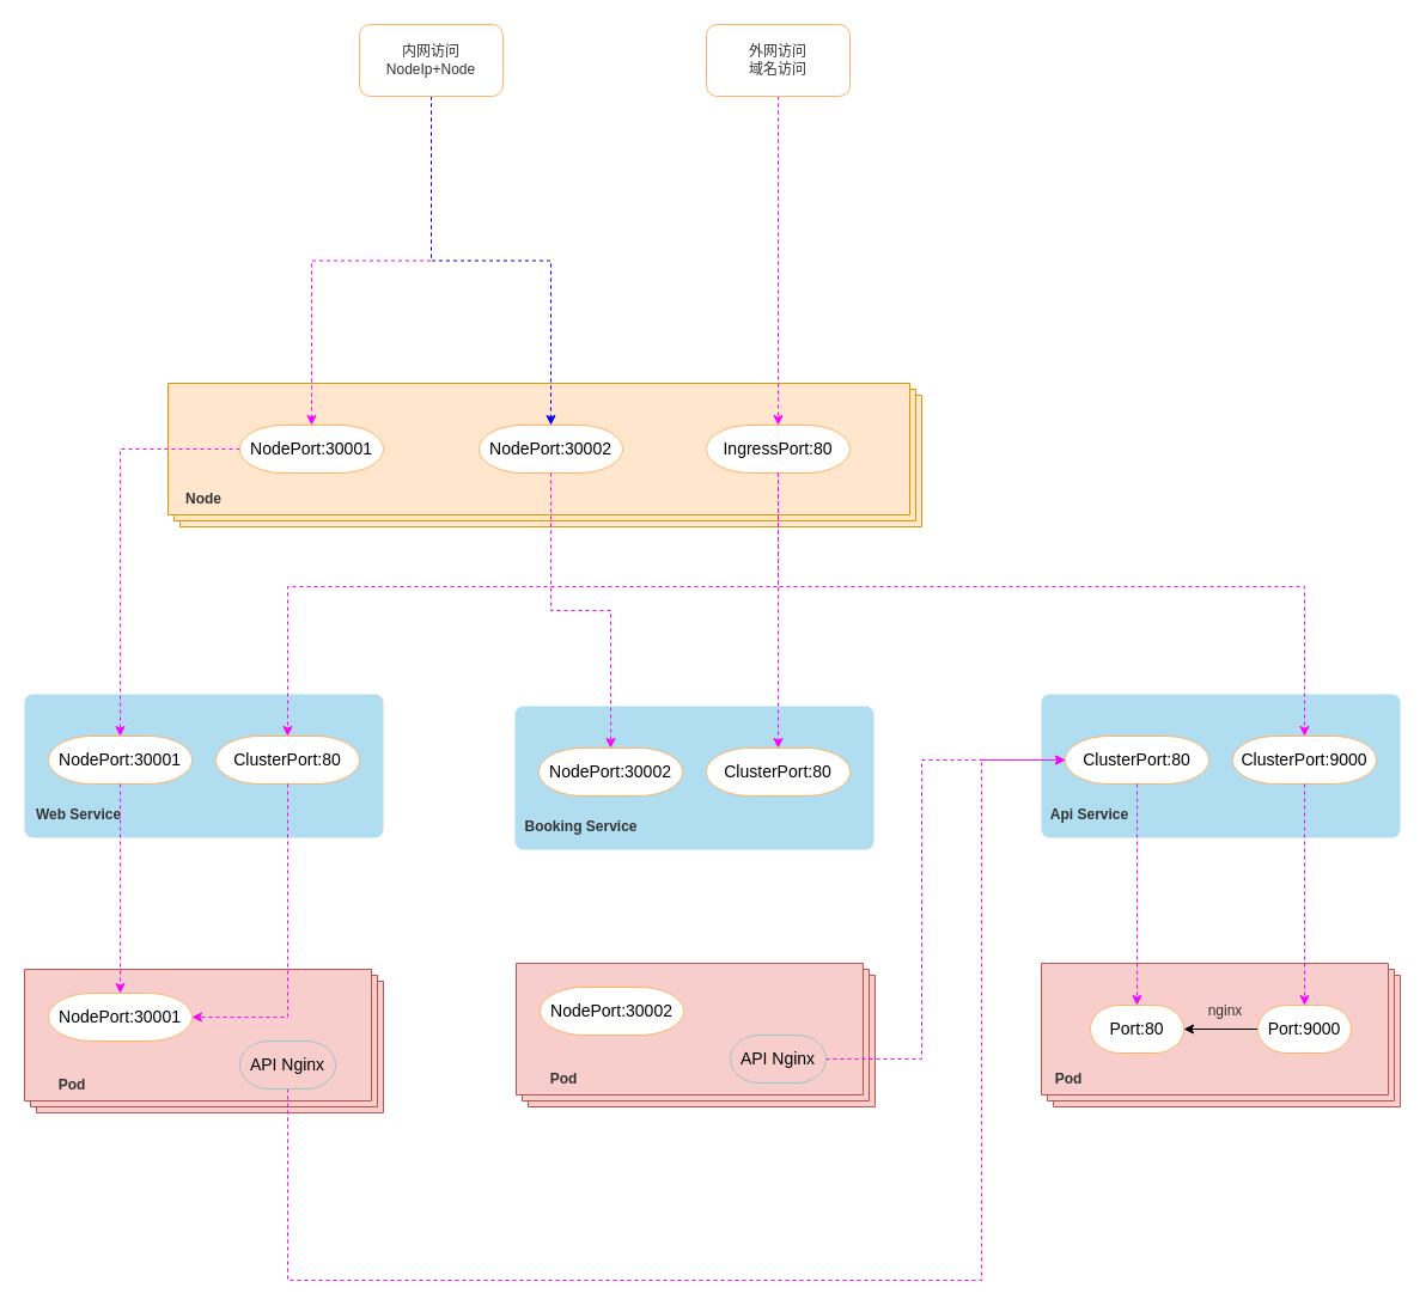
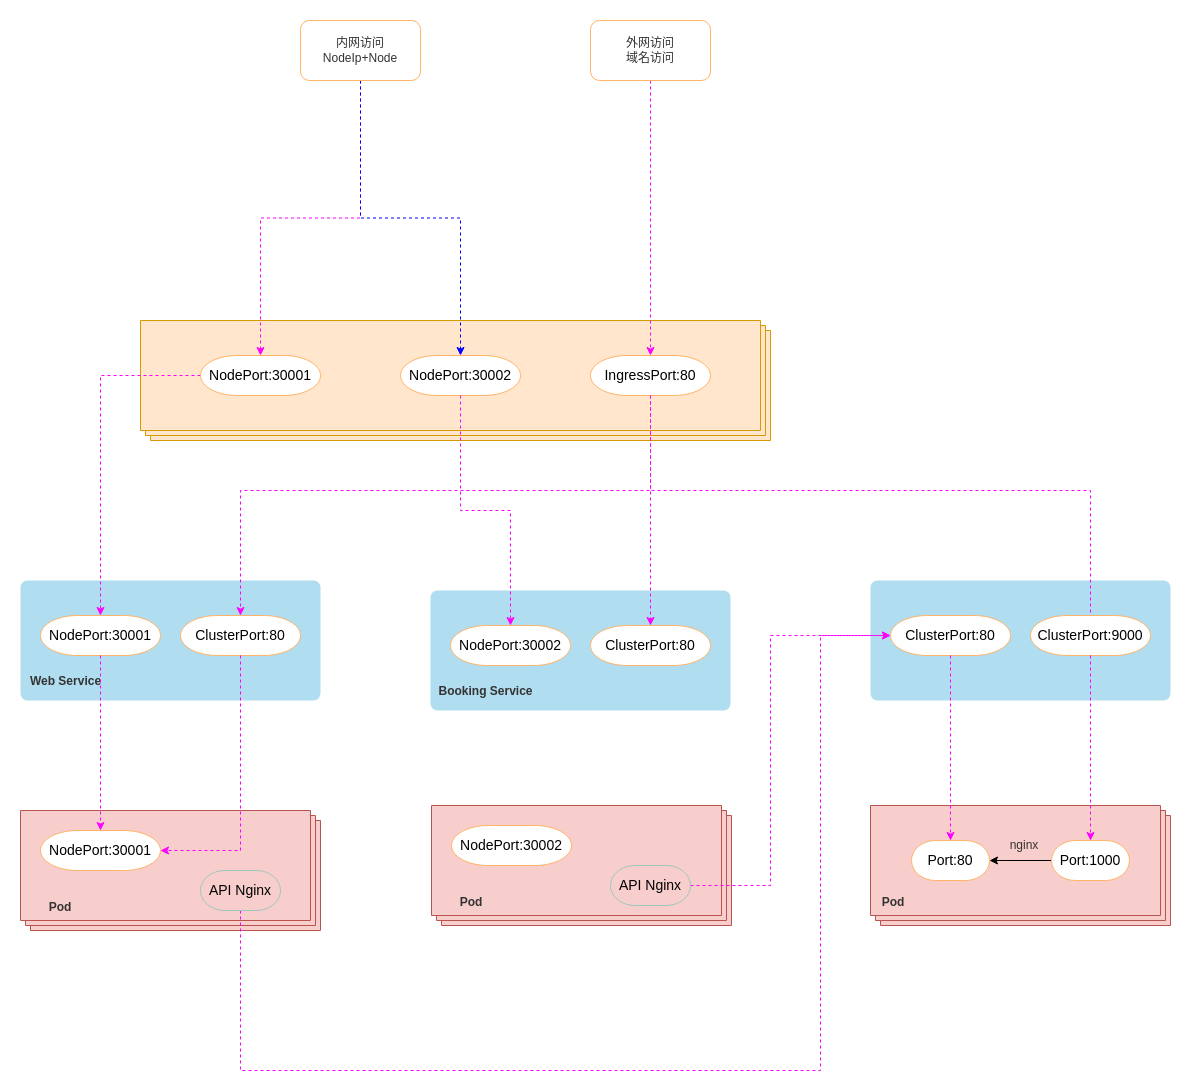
  <mxCell id="0" />
  <mxCell id="1" parent="0" />
  <mxCell id="2" value="" style="rounded=1;whiteSpace=wrap;html=1;absoluteArcSize=1;arcSize=14;strokeWidth=2;dashed=1;dashPattern=1 2;fillColor=#b1ddf0;strokeColor=none;fontSize=14;fontStyle=1" vertex="1" parent="1"><mxGeometry x="20" y="580" width="300" height="120" as="geometry" /></mxCell>
  <mxCell id="3" value="" style="verticalLabelPosition=bottom;verticalAlign=top;html=1;shape=mxgraph.basic.layered_rect;dx=10;outlineConnect=0;fontSize=14;strokeColor=#d79b00;strokeWidth=1;fillColor=#ffe6cc;" vertex="1" parent="1"><mxGeometry x="140" y="320" width="630" height="120" as="geometry" /></mxCell>
  <mxCell id="4" style="edgeStyle=orthogonalEdgeStyle;rounded=0;orthogonalLoop=1;jettySize=auto;html=1;dashed=1;fontSize=12;fontColor=#333333;strokeColor=#FF00FF;" edge="1" parent="1" source="5" target="12"><mxGeometry relative="1" as="geometry"><Array as="points"><mxPoint x="650" y="490" /><mxPoint x="240" y="490" /></Array></mxGeometry></mxCell>
  <mxCell id="5" value="IngressPort:80" style="strokeWidth=1;html=1;shape=mxgraph.flowchart.terminator;whiteSpace=wrap;fontSize=14;strokeColor=#FFB366;" vertex="1" parent="1"><mxGeometry x="590" y="355" width="120" height="40" as="geometry" /></mxCell>
- <mxCell id="6" value="&lt;font style=&quot;font-size: 12px;&quot; color=&quot;#333333&quot;&gt;Node&lt;/font&gt;" style="text;html=1;strokeColor=none;fillColor=none;align=center;verticalAlign=middle;whiteSpace=wrap;rounded=0;fontSize=16;fontStyle=1;fontColor=#FFB570;" vertex="1" parent="1"><mxGeometry x="140" y="400" width="60" height="30" as="geometry" /></mxCell>
  <mxCell id="7" style="edgeStyle=orthogonalEdgeStyle;rounded=0;orthogonalLoop=1;jettySize=auto;html=1;entryX=0.5;entryY=0;entryDx=0;entryDy=0;dashed=1;fontSize=12;fontColor=#333333;strokeColor=#FF00FF;entryPerimeter=0;" edge="1" parent="1" source="8" target="11"><mxGeometry relative="1" as="geometry" /></mxCell>
  <mxCell id="8" value="NodePort:30001" style="strokeWidth=1;html=1;shape=mxgraph.flowchart.terminator;whiteSpace=wrap;fontSize=14;strokeColor=#FFB366;" vertex="1" parent="1"><mxGeometry x="200" y="355" width="120" height="40" as="geometry" /></mxCell>
  <mxCell id="9" value="NodePort:30002" style="strokeWidth=1;html=1;shape=mxgraph.flowchart.terminator;whiteSpace=wrap;fontSize=14;strokeColor=#FFB366;" vertex="1" parent="1"><mxGeometry x="400" y="355" width="120" height="40" as="geometry" /></mxCell>
  <mxCell id="10" value="&lt;font color=&quot;#333333&quot; style=&quot;font-size: 12px;&quot;&gt;Web Service&lt;/font&gt;" style="text;html=1;strokeColor=none;fillColor=none;align=center;verticalAlign=middle;whiteSpace=wrap;rounded=0;fontSize=12;fontStyle=1;fontColor=#FFB570;" vertex="1" parent="1"><mxGeometry x="21" y="666" width="89" height="30" as="geometry" /></mxCell>
  <mxCell id="11" value="NodePort:30001" style="strokeWidth=1;html=1;shape=mxgraph.flowchart.terminator;whiteSpace=wrap;fontSize=14;strokeColor=#FFB366;" vertex="1" parent="1"><mxGeometry x="40" y="615" width="120" height="40" as="geometry" /></mxCell>
  <mxCell id="12" value="ClusterPort:80" style="strokeWidth=1;html=1;shape=mxgraph.flowchart.terminator;whiteSpace=wrap;fontSize=14;strokeColor=#FFB366;" vertex="1" parent="1"><mxGeometry x="180" y="615" width="120" height="40" as="geometry" /></mxCell>
  <mxCell id="13" value="" style="rounded=1;whiteSpace=wrap;html=1;absoluteArcSize=1;arcSize=14;strokeWidth=2;dashed=1;dashPattern=1 2;fillColor=#b1ddf0;strokeColor=none;fontSize=14;fontStyle=1" vertex="1" parent="1"><mxGeometry x="430" y="590" width="300" height="120" as="geometry" /></mxCell>
  <mxCell id="14" value="&lt;font color=&quot;#333333&quot; style=&quot;font-size: 12px;&quot;&gt;Booking Service&lt;/font&gt;" style="text;html=1;strokeColor=none;fillColor=none;align=center;verticalAlign=middle;whiteSpace=wrap;rounded=0;fontSize=12;fontStyle=1;fontColor=#FFB570;" vertex="1" parent="1"><mxGeometry x="431" y="676" width="109" height="30" as="geometry" /></mxCell>
  <mxCell id="15" value="NodePort:30002" style="strokeWidth=1;html=1;shape=mxgraph.flowchart.terminator;whiteSpace=wrap;fontSize=14;strokeColor=#FFB366;" vertex="1" parent="1"><mxGeometry x="450" y="625" width="120" height="40" as="geometry" /></mxCell>
  <mxCell id="16" value="ClusterPort:80" style="strokeWidth=1;html=1;shape=mxgraph.flowchart.terminator;whiteSpace=wrap;fontSize=14;strokeColor=#FFB366;" vertex="1" parent="1"><mxGeometry x="590" y="625" width="120" height="40" as="geometry" /></mxCell>
  <mxCell id="17" value="" style="rounded=1;whiteSpace=wrap;html=1;absoluteArcSize=1;arcSize=14;strokeWidth=2;dashed=1;dashPattern=1 2;fillColor=#b1ddf0;strokeColor=none;fontSize=14;fontStyle=1" vertex="1" parent="1"><mxGeometry x="870" y="580" width="300" height="120" as="geometry" /></mxCell>
- <mxCell id="18" value="&lt;font color=&quot;#333333&quot; style=&quot;font-size: 12px;&quot;&gt;Api Service&lt;/font&gt;" style="text;html=1;strokeColor=none;fillColor=none;align=center;verticalAlign=middle;whiteSpace=wrap;rounded=0;fontSize=12;fontStyle=1;fontColor=#FFB570;" vertex="1" parent="1"><mxGeometry x="871" y="666" width="79" height="30" as="geometry" /></mxCell>
  <mxCell id="19" value="ClusterPort:80" style="strokeWidth=1;html=1;shape=mxgraph.flowchart.terminator;whiteSpace=wrap;fontSize=14;strokeColor=#FFB366;" vertex="1" parent="1"><mxGeometry x="890" y="615" width="120" height="40" as="geometry" /></mxCell>
  <mxCell id="20" value="ClusterPort:9000" style="strokeWidth=1;html=1;shape=mxgraph.flowchart.terminator;whiteSpace=wrap;fontSize=14;strokeColor=#FFB366;" vertex="1" parent="1"><mxGeometry x="1030" y="615" width="120" height="40" as="geometry" /></mxCell>
  <mxCell id="21" value="" style="verticalLabelPosition=bottom;verticalAlign=top;html=1;shape=mxgraph.basic.layered_rect;dx=10;outlineConnect=0;fontSize=14;strokeColor=#b85450;strokeWidth=1;fillColor=#f8cecc;" vertex="1" parent="1"><mxGeometry x="20" y="810" width="300" height="120" as="geometry" /></mxCell>
  <mxCell id="22" value="&lt;font style=&quot;font-size: 12px;&quot; color=&quot;#333333&quot;&gt;Pod&lt;/font&gt;" style="text;html=1;strokeColor=none;fillColor=none;align=center;verticalAlign=middle;whiteSpace=wrap;rounded=0;fontSize=16;fontStyle=1;fontColor=#FFB570;" vertex="1" parent="1"><mxGeometry x="40" y="890" width="40" height="30" as="geometry" /></mxCell>
  <mxCell id="23" value="NodePort:30001" style="strokeWidth=1;html=1;shape=mxgraph.flowchart.terminator;whiteSpace=wrap;fontSize=14;strokeColor=#FFB366;" vertex="1" parent="1"><mxGeometry x="40" y="830" width="120" height="40" as="geometry" /></mxCell>
  <mxCell id="24" value="" style="verticalLabelPosition=bottom;verticalAlign=top;html=1;shape=mxgraph.basic.layered_rect;dx=10;outlineConnect=0;fontSize=14;strokeColor=#b85450;strokeWidth=1;fillColor=#f8cecc;" vertex="1" parent="1"><mxGeometry x="870" y="805" width="300" height="120" as="geometry" /></mxCell>
  <mxCell id="25" value="&lt;font style=&quot;font-size: 12px;&quot; color=&quot;#333333&quot;&gt;Pod&lt;/font&gt;" style="text;html=1;strokeColor=none;fillColor=none;align=center;verticalAlign=middle;whiteSpace=wrap;rounded=0;fontSize=16;fontStyle=1;fontColor=#FFB570;" vertex="1" parent="1"><mxGeometry x="873" y="885" width="40" height="30" as="geometry" /></mxCell>
  <mxCell id="26" value="Port:80" style="strokeWidth=1;html=1;shape=mxgraph.flowchart.terminator;whiteSpace=wrap;fontSize=14;strokeColor=#FFB366;" vertex="1" parent="1"><mxGeometry x="911" y="840" width="78" height="40" as="geometry" /></mxCell>
  <mxCell id="27" style="edgeStyle=orthogonalEdgeStyle;rounded=0;orthogonalLoop=1;jettySize=auto;html=1;fontSize=12;fontColor=#333333;" edge="1" parent="1" source="28" target="26"><mxGeometry relative="1" as="geometry" /></mxCell>
- <mxCell id="28" value="Port:9000" style="strokeWidth=1;html=1;shape=mxgraph.flowchart.terminator;whiteSpace=wrap;fontSize=14;strokeColor=#FFB366;" vertex="1" parent="1"><mxGeometry x="1051" y="840" width="78" height="40" as="geometry" /></mxCell>
+ <mxCell id="28" value="Port:1000" style="strokeWidth=1;html=1;shape=mxgraph.flowchart.terminator;whiteSpace=wrap;fontSize=14;strokeColor=#FFB366;" vertex="1" parent="1"><mxGeometry x="1051" y="840" width="78" height="40" as="geometry" /></mxCell>
  <mxCell id="29" value="nginx" style="text;html=1;strokeColor=none;fillColor=none;align=center;verticalAlign=middle;whiteSpace=wrap;rounded=0;fontSize=12;fontColor=#333333;" vertex="1" parent="1"><mxGeometry x="994" y="830" width="60" height="30" as="geometry" /></mxCell>
  <mxCell id="30" style="edgeStyle=orthogonalEdgeStyle;rounded=0;orthogonalLoop=1;jettySize=auto;html=1;fontSize=12;fontColor=#333333;dashed=1;strokeColor=#FF00FF;" edge="1" parent="1" source="32" target="8"><mxGeometry relative="1" as="geometry" /></mxCell>
  <mxCell id="31" style="edgeStyle=orthogonalEdgeStyle;rounded=0;orthogonalLoop=1;jettySize=auto;html=1;entryX=0.5;entryY=0;entryDx=0;entryDy=0;entryPerimeter=0;fontSize=12;fontColor=#333333;strokeColor=#0000FF;dashed=1;" edge="1" parent="1" source="32" target="9"><mxGeometry relative="1" as="geometry" /></mxCell>
  <mxCell id="32" value="内网访问&lt;br&gt;NodeIp+Node" style="rounded=1;whiteSpace=wrap;html=1;fontSize=12;fontColor=#333333;strokeColor=#FFB366;strokeWidth=1;" vertex="1" parent="1"><mxGeometry x="300" y="20" width="120" height="60" as="geometry" /></mxCell>
  <mxCell id="33" style="edgeStyle=orthogonalEdgeStyle;rounded=0;orthogonalLoop=1;jettySize=auto;html=1;dashed=1;fontSize=12;fontColor=#333333;strokeColor=#FF00FF;" edge="1" parent="1" source="34" target="5"><mxGeometry relative="1" as="geometry" /></mxCell>
  <mxCell id="34" value="外网访问&lt;br&gt;域名访问" style="rounded=1;whiteSpace=wrap;html=1;fontSize=12;fontColor=#333333;strokeColor=#FFB366;strokeWidth=1;" vertex="1" parent="1"><mxGeometry x="590" y="20" width="120" height="60" as="geometry" /></mxCell>
  <mxCell id="35" style="edgeStyle=orthogonalEdgeStyle;rounded=0;orthogonalLoop=1;jettySize=auto;html=1;dashed=1;fontSize=12;fontColor=#333333;strokeColor=#FF00FF;" edge="1" parent="1" source="5" target="16"><mxGeometry relative="1" as="geometry" /></mxCell>
  <mxCell id="36" style="edgeStyle=orthogonalEdgeStyle;rounded=0;orthogonalLoop=1;jettySize=auto;html=1;entryX=0.5;entryY=0;entryDx=0;entryDy=0;entryPerimeter=0;dashed=1;fontSize=12;fontColor=#333333;strokeColor=#FF00FF;" edge="1" parent="1" source="9" target="15"><mxGeometry relative="1" as="geometry" /></mxCell>
  <mxCell id="37" style="edgeStyle=orthogonalEdgeStyle;rounded=0;orthogonalLoop=1;jettySize=auto;html=1;exitX=0.5;exitY=1;exitDx=0;exitDy=0;dashed=1;fontSize=12;fontColor=#333333;strokeColor=#FF00FF;exitPerimeter=0;" edge="1" parent="1" source="19" target="26"><mxGeometry relative="1" as="geometry" /></mxCell>
  <mxCell id="38" style="edgeStyle=orthogonalEdgeStyle;rounded=0;orthogonalLoop=1;jettySize=auto;html=1;entryX=0.5;entryY=0;entryDx=0;entryDy=0;entryPerimeter=0;dashed=1;fontSize=12;fontColor=#333333;strokeColor=#FF00FF;" edge="1" parent="1" source="20" target="28"><mxGeometry relative="1" as="geometry" /></mxCell>
- <mxCell id="39" style="edgeStyle=orthogonalEdgeStyle;rounded=0;orthogonalLoop=1;jettySize=auto;html=1;dashed=1;fontSize=12;fontColor=#333333;strokeColor=#FF00FF;" edge="1" parent="1" source="5" target="20"><mxGeometry relative="1" as="geometry"><Array as="points"><mxPoint x="650" y="490" /><mxPoint x="1090" y="490" /></Array></mxGeometry></mxCell>
+ <mxCell id="39" style="edgeStyle=orthogonalEdgeStyle;rounded=0;orthogonalLoop=1;jettySize=auto;html=1;dashed=1;fontSize=12;fontColor=#333333;strokeColor=#FF00FF;endArrow=none;" edge="1" parent="1" source="5" target="20"><mxGeometry relative="1" as="geometry"><Array as="points"><mxPoint x="650" y="490" /><mxPoint x="1090" y="490" /></Array></mxGeometry></mxCell>
  <mxCell id="40" style="edgeStyle=orthogonalEdgeStyle;rounded=0;orthogonalLoop=1;jettySize=auto;html=1;entryX=0;entryY=0.5;entryDx=0;entryDy=0;entryPerimeter=0;dashed=1;fontSize=12;fontColor=#333333;strokeColor=#FF00FF;" edge="1" parent="1" source="41" target="19"><mxGeometry relative="1" as="geometry"><Array as="points"><mxPoint x="240" y="1070" /><mxPoint x="820" y="1070" /><mxPoint x="820" y="635" /></Array></mxGeometry></mxCell>
  <mxCell id="41" value="API Nginx" style="strokeWidth=1;html=1;shape=mxgraph.flowchart.terminator;whiteSpace=wrap;fontSize=14;fillColor=none;strokeColor=#9AC7BF;" vertex="1" parent="1"><mxGeometry x="200" y="870" width="80" height="40" as="geometry" /></mxCell>
  <mxCell id="42" style="edgeStyle=orthogonalEdgeStyle;rounded=0;orthogonalLoop=1;jettySize=auto;html=1;entryX=0.5;entryY=0;entryDx=0;entryDy=0;entryPerimeter=0;dashed=1;fontSize=12;fontColor=#333333;strokeColor=#FF00FF;" edge="1" parent="1" source="11" target="23"><mxGeometry relative="1" as="geometry" /></mxCell>
  <mxCell id="43" style="edgeStyle=orthogonalEdgeStyle;rounded=0;orthogonalLoop=1;jettySize=auto;html=1;dashed=1;fontSize=12;fontColor=#333333;strokeColor=#FF00FF;" edge="1" parent="1" source="12" target="23"><mxGeometry relative="1" as="geometry"><Array as="points"><mxPoint x="240" y="850" /></Array></mxGeometry></mxCell>
  <mxCell id="44" value="" style="verticalLabelPosition=bottom;verticalAlign=top;html=1;shape=mxgraph.basic.layered_rect;dx=10;outlineConnect=0;fontSize=14;strokeColor=#b85450;strokeWidth=1;fillColor=#f8cecc;" vertex="1" parent="1"><mxGeometry x="431" y="805" width="300" height="120" as="geometry" /></mxCell>
  <mxCell id="45" value="&lt;font style=&quot;font-size: 12px;&quot; color=&quot;#333333&quot;&gt;Pod&lt;/font&gt;" style="text;html=1;strokeColor=none;fillColor=none;align=center;verticalAlign=middle;whiteSpace=wrap;rounded=0;fontSize=16;fontStyle=1;fontColor=#FFB570;" vertex="1" parent="1"><mxGeometry x="451" y="885" width="40" height="30" as="geometry" /></mxCell>
  <mxCell id="46" value="NodePort:30002" style="strokeWidth=1;html=1;shape=mxgraph.flowchart.terminator;whiteSpace=wrap;fontSize=14;strokeColor=#FFB366;" vertex="1" parent="1"><mxGeometry x="451" y="825" width="120" height="40" as="geometry" /></mxCell>
  <mxCell id="47" style="edgeStyle=orthogonalEdgeStyle;rounded=0;orthogonalLoop=1;jettySize=auto;html=1;entryX=0;entryY=0.5;entryDx=0;entryDy=0;entryPerimeter=0;dashed=1;fontSize=12;fontColor=#333333;strokeColor=#FF00FF;" edge="1" parent="1" source="48" target="19"><mxGeometry relative="1" as="geometry"><Array as="points"><mxPoint x="770" y="885" /><mxPoint x="770" y="635" /></Array></mxGeometry></mxCell>
  <mxCell id="48" value="API Nginx" style="strokeWidth=1;html=1;shape=mxgraph.flowchart.terminator;whiteSpace=wrap;fontSize=14;fillColor=none;strokeColor=#9AC7BF;" vertex="1" parent="1"><mxGeometry x="610" y="865" width="80" height="40" as="geometry" /></mxCell>
